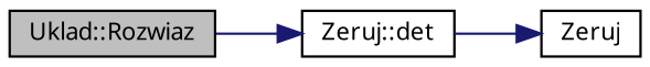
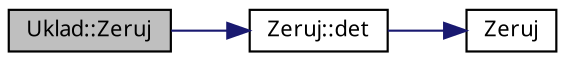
  digraph {
    fontname="Noto Sans"
    rankdir=LR
    node [color=black fillcolor=white fontname="Noto Sans" fontsize=10 shape=record style=filled]
    edge [color=midnightblue fontname="Noto Sans" fontsize=10 labelfontname=Helvetica labelfontsize=10 style=solid]
-   n1 [fillcolor=grey75 fontcolor=black height=0.2 label="Uklad::Rozwiaz" width=0.4]
+   n1 [fillcolor=grey75 fontcolor=black height=0.2 label="Uklad::Zeruj" width=0.4]
    n2 [height=0.2 label="Zeruj::det" width=0.4]
    n3 [height=0.2 label=Zeruj width=0.4]
    n1 -> n2
    n2 -> n3
  }
